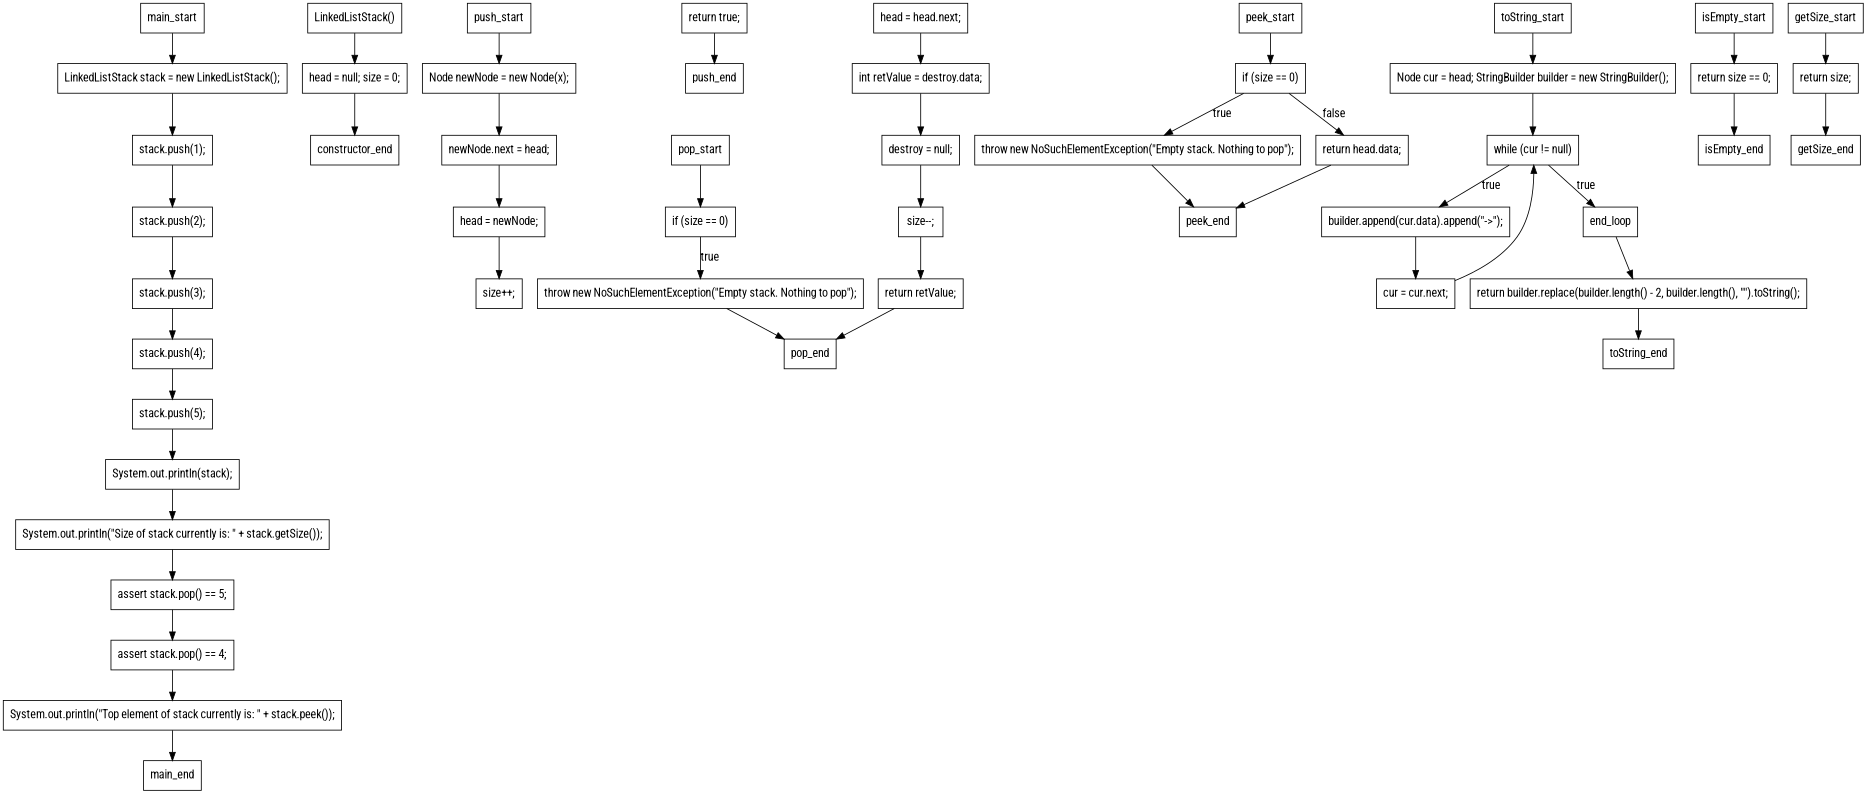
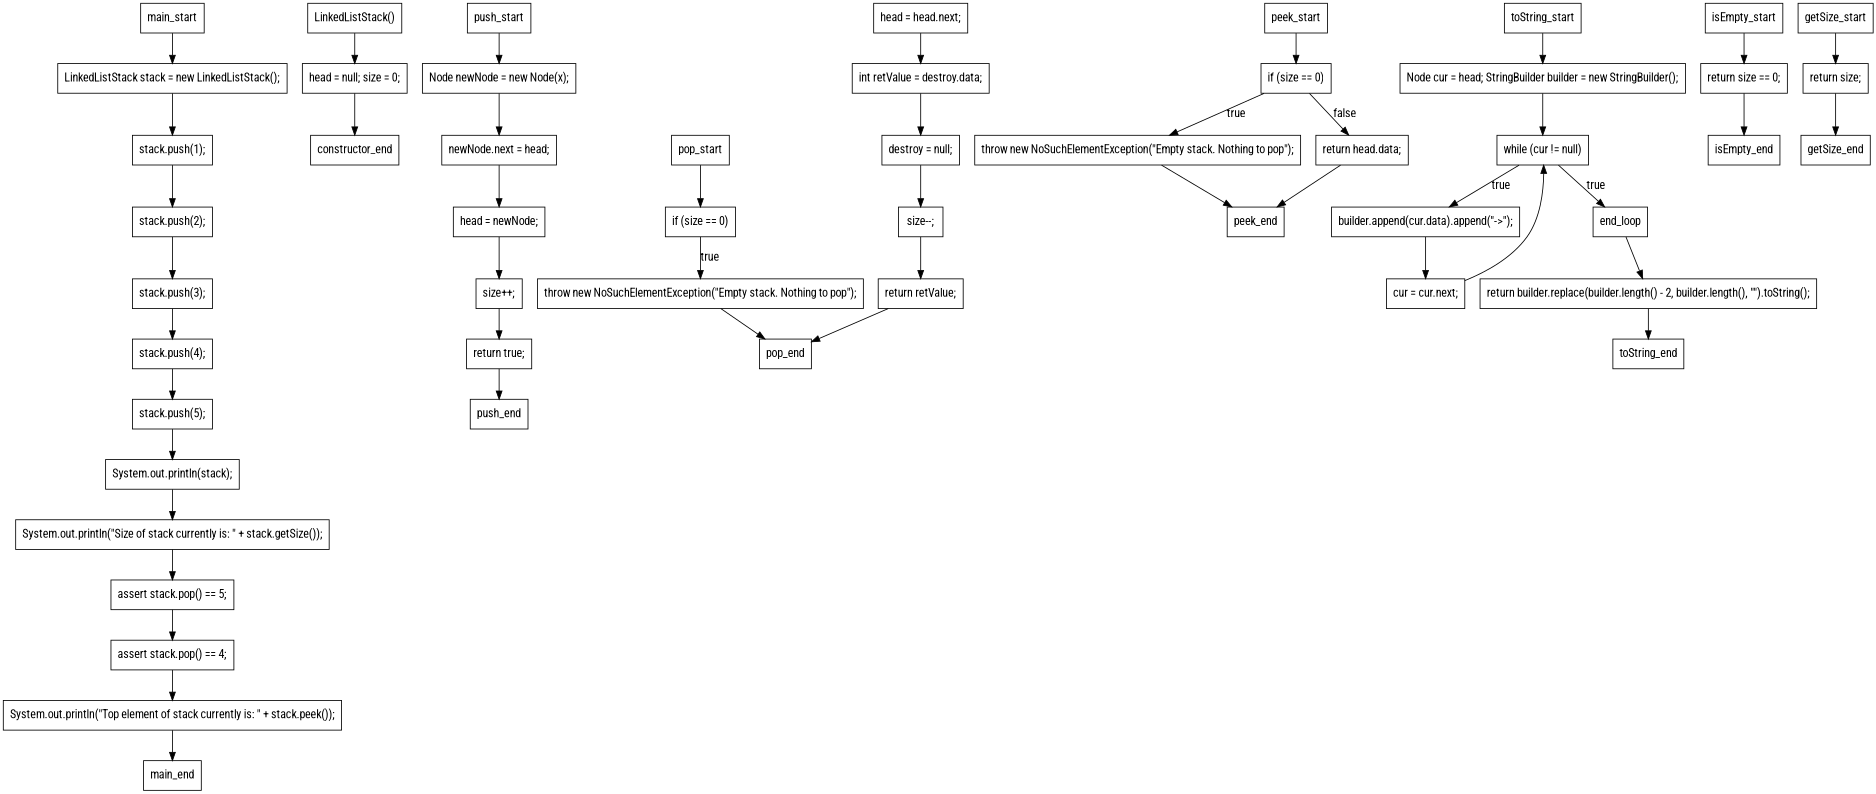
  digraph {
    fontname="Roboto Condensed"
    rankdir=TB
    node [fontname="Roboto Condensed" shape=box]
    edge [fontname="Roboto Condensed"]
    n1 [label=main_start]
    n2 [label="LinkedListStack stack = new LinkedListStack();"]
    n3 [label="stack.push(1);"]
    n4 [label="stack.push(2);"]
    n5 [label="stack.push(3);"]
    n6 [label="stack.push(4);"]
    n7 [label="stack.push(5);"]
    n8 [label="System.out.println(stack);"]
    n9 [label="System.out.println(\"Size of stack currently is: \" + stack.getSize());"]
    n10 [label="assert stack.pop() == 5;"]
    n11 [label="assert stack.pop() == 4;"]
    n12 [label="System.out.println(\"Top element of stack currently is: \" + stack.peek());"]
    n13 [label=main_end]
    n14 [label="LinkedListStack()"]
    n15 [label="head = null; size = 0;"]
    n16 [label=constructor_end]
    n17 [label=push_start]
    n18 [label="Node newNode = new Node(x);"]
    n19 [label="newNode.next = head;"]
    n20 [label="head = newNode;"]
    n21 [label="size++;"]
    n22 [label="return true;"]
    n23 [label=push_end]
    n24 [label=pop_start]
    n25 [label="if (size == 0)"]
    n26 [label="throw new NoSuchElementException(\"Empty stack. Nothing to pop\");"]
    n27 [label=pop_end]
    n28 [label="head = head.next;"]
    n29 [label="int retValue = destroy.data;"]
    n30 [label="destroy = null;"]
    n31 [label="size--;"]
    n32 [label="return retValue;"]
    n33 [label=peek_start]
    n34 [label="if (size == 0)"]
    n35 [label="throw new NoSuchElementException(\"Empty stack. Nothing to pop\");"]
    n36 [label="return head.data;"]
    n37 [label=peek_end]
    n38 [label=toString_start]
    n39 [label="Node cur = head; StringBuilder builder = new StringBuilder();"]
    n40 [label="while (cur != null)"]
    n41 [label="builder.append(cur.data).append(\"->\");"]
    n42 [label=end_loop]
    n43 [label="cur = cur.next;"]
    n44 [label="return builder.replace(builder.length() - 2, builder.length(), \"\").toString();"]
    n45 [label=toString_end]
    n46 [label=isEmpty_start]
    n47 [label="return size == 0;"]
    n48 [label=isEmpty_end]
    n49 [label=getSize_start]
    n50 [label="return size;"]
    n51 [label=getSize_end]
    n1 -> n2
    n2 -> n3
    n3 -> n4
    n4 -> n5
    n5 -> n6
    n6 -> n7
    n7 -> n8
    n8 -> n9
    n9 -> n10
    n10 -> n11
    n11 -> n12
    n12 -> n13
    n14 -> n15
    n15 -> n16
    n17 -> n18
    n18 -> n19
    n19 -> n20
    n20 -> n21
+   n21 -> n22
    n22 -> n23
    n24 -> n25
    n25 -> n26 [label=true]
    n26 -> n27
    n28 -> n29
    n29 -> n30
    n30 -> n31
    n31 -> n32
    n32 -> n27
    n33 -> n34
    n34 -> n35 [label=true]
    n34 -> n36 [label=false]
    n35 -> n37
    n36 -> n37
    n38 -> n39
    n39 -> n40
    n40 -> n41 [label=true]
    n40 -> n42 [label=true]
    n41 -> n43
    n42 -> n44
    n43 -> n40
    n44 -> n45
    n46 -> n47
    n47 -> n48
    n49 -> n50
    n50 -> n51
  }
